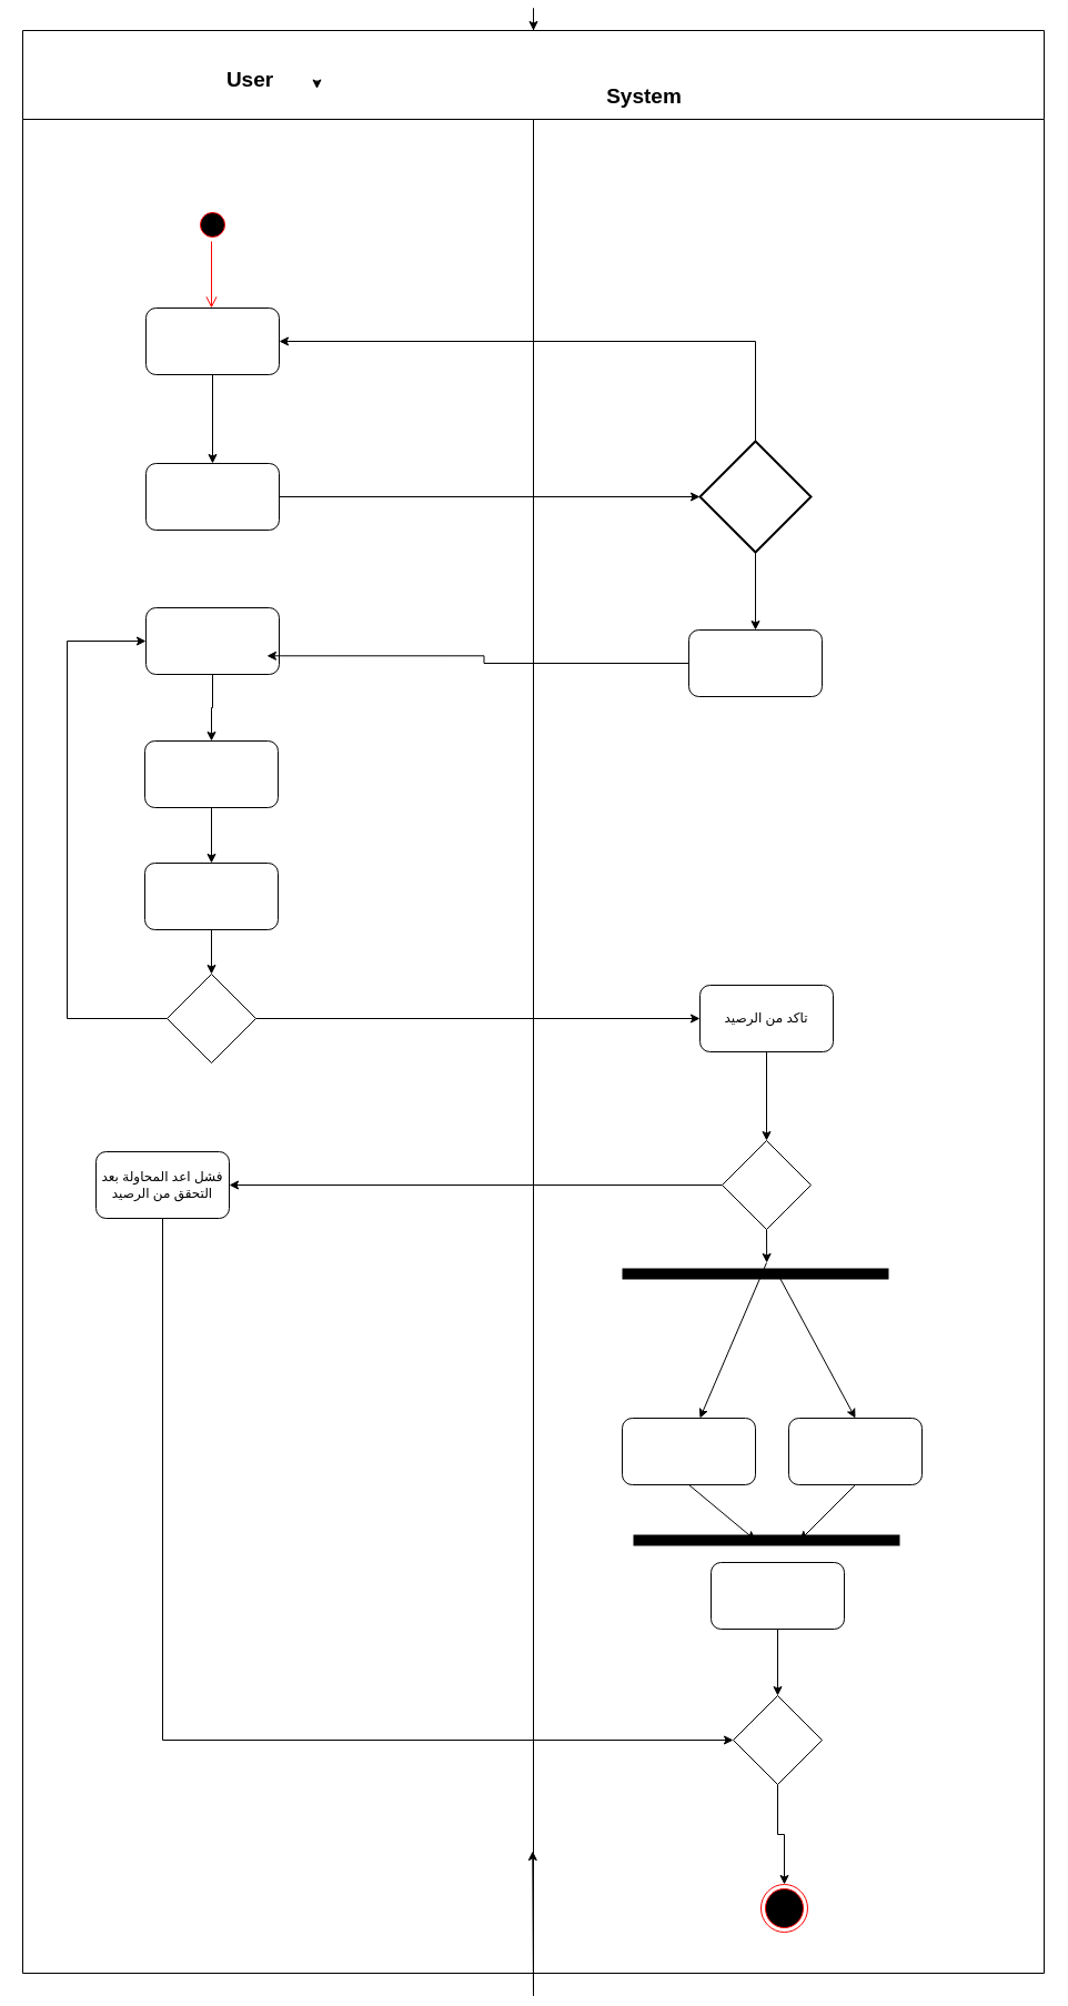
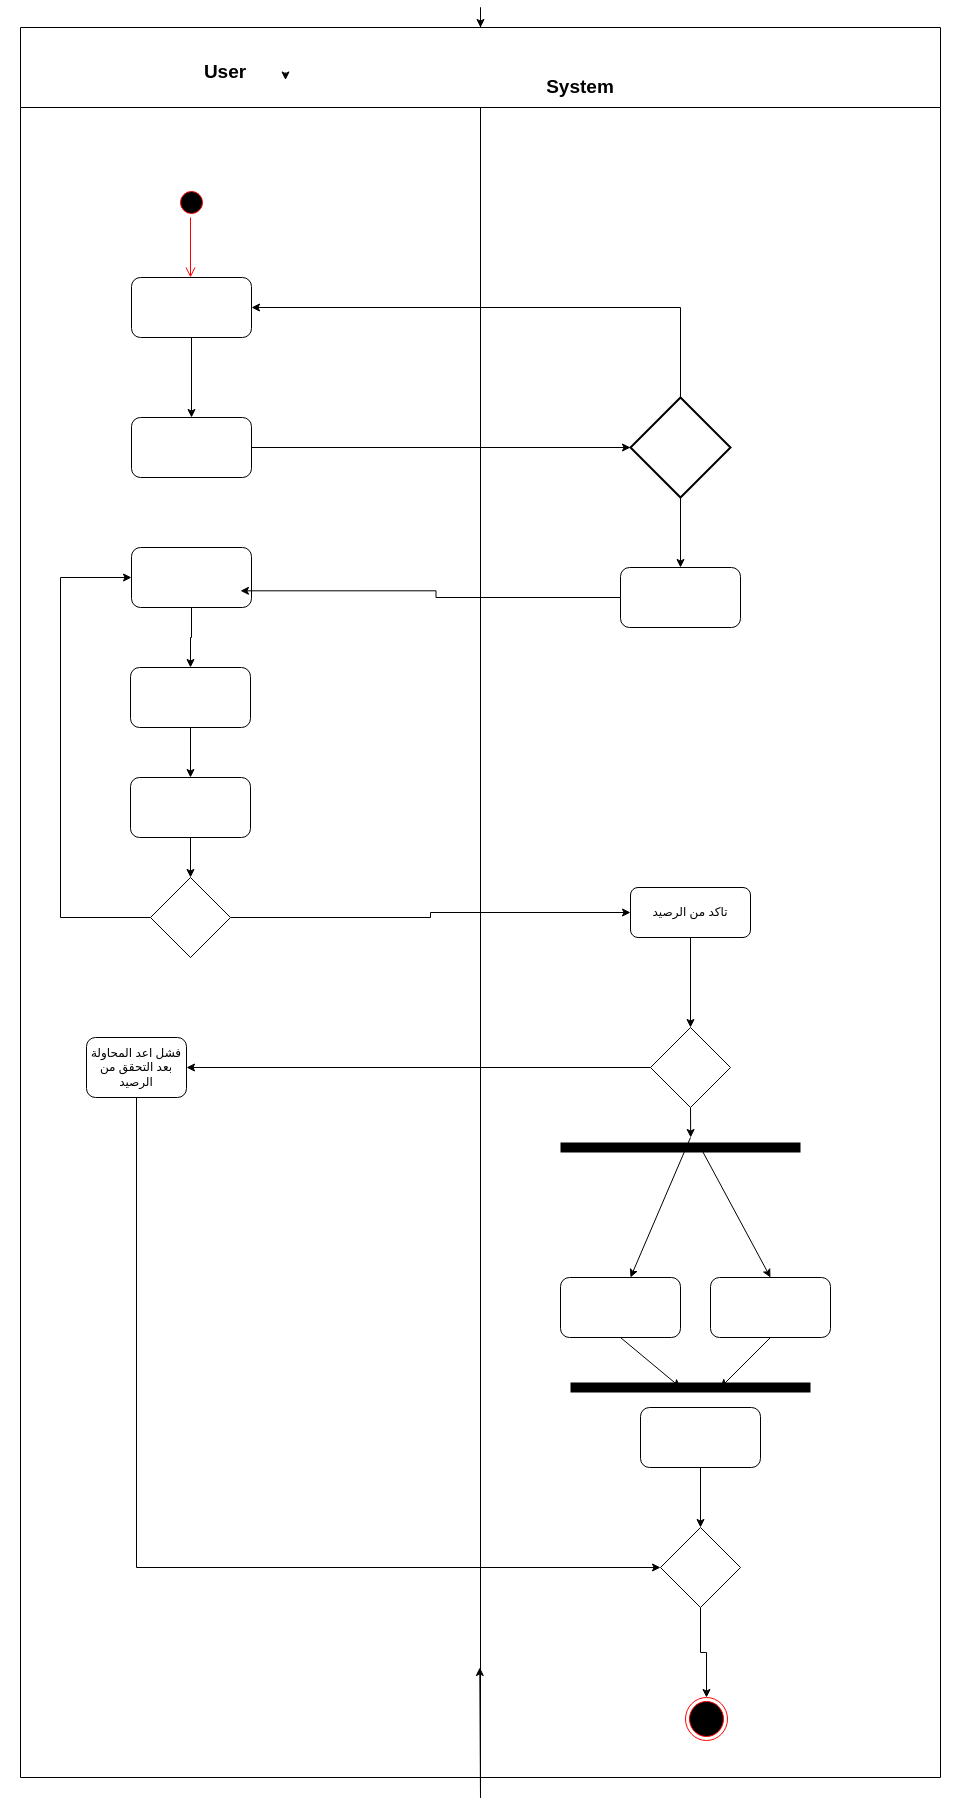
  <mxCell id="0" />
  <mxCell id="1" parent="0" />
  <mxCell id="2" style="edgeStyle=orthogonalEdgeStyle;rounded=0;orthogonalLoop=1;jettySize=auto;html=1;exitX=0.5;exitY=1;exitDx=0;exitDy=0;entryX=0.5;entryY=0;entryDx=0;entryDy=0;" edge="1" parent="1" source="4" target="4"><mxGeometry relative="1" as="geometry"><mxPoint x="490" y="1040" as="targetPoint" /></mxGeometry></mxCell>
  <mxCell id="3" style="edgeStyle=orthogonalEdgeStyle;rounded=0;orthogonalLoop=1;jettySize=auto;html=1;exitX=0.5;exitY=1;exitDx=0;exitDy=0;" edge="1" parent="1" source="4"><mxGeometry relative="1" as="geometry"><mxPoint x="479.273" y="1660" as="targetPoint" /></mxGeometry></mxCell>
  <mxCell id="4" value="" style="swimlane;startSize=80;" vertex="1" parent="1"><mxGeometry x="20" y="20" width="920" height="1750" as="geometry" /></mxCell>
  <mxCell id="5" value="&lt;span style=&quot;font-size: 19px;&quot;&gt;&lt;b&gt;User&lt;/b&gt;&lt;/span&gt;" style="text;html=1;align=center;verticalAlign=middle;whiteSpace=wrap;rounded=0;" vertex="1" parent="4"><mxGeometry x="145" y="30" width="120" height="30" as="geometry" /></mxCell>
  <mxCell id="6" value="&lt;span style=&quot;font-size: 19px;&quot;&gt;&lt;b&gt;System&lt;/b&gt;&lt;/span&gt;" style="text;html=1;align=center;verticalAlign=middle;whiteSpace=wrap;rounded=0;" vertex="1" parent="4"><mxGeometry x="500" y="45" width="120" height="30" as="geometry" /></mxCell>
  <mxCell id="7" style="edgeStyle=orthogonalEdgeStyle;rounded=0;orthogonalLoop=1;jettySize=auto;html=1;exitX=1;exitY=0.5;exitDx=0;exitDy=0;entryX=1;entryY=0.75;entryDx=0;entryDy=0;" edge="1" parent="4" source="5" target="5"><mxGeometry relative="1" as="geometry" /></mxCell>
  <mxCell id="8" value="" style="ellipse;html=1;shape=startState;fillColor=#000000;strokeColor=#ff0000;" vertex="1" parent="4"><mxGeometry x="156" y="160" width="30" height="30" as="geometry" /></mxCell>
  <mxCell id="9" value="" style="edgeStyle=orthogonalEdgeStyle;html=1;verticalAlign=bottom;endArrow=open;endSize=8;strokeColor=#ff0000;rounded=0;entryX=0.5;entryY=0;entryDx=0;entryDy=0;" edge="1" source="8" parent="4"><mxGeometry relative="1" as="geometry"><mxPoint x="170" y="250" as="targetPoint" /><Array as="points"><mxPoint x="171" y="250" /></Array></mxGeometry></mxCell>
  <mxCell id="10" style="edgeStyle=orthogonalEdgeStyle;rounded=0;orthogonalLoop=1;jettySize=auto;html=1;exitX=0.5;exitY=0;exitDx=0;exitDy=0;exitPerimeter=0;entryX=1;entryY=0.5;entryDx=0;entryDy=0;" edge="1" parent="4" source="12" target="16"><mxGeometry relative="1" as="geometry" /></mxCell>
  <mxCell id="11" style="edgeStyle=orthogonalEdgeStyle;rounded=0;orthogonalLoop=1;jettySize=auto;html=1;exitX=0.5;exitY=1;exitDx=0;exitDy=0;exitPerimeter=0;entryX=0.5;entryY=0;entryDx=0;entryDy=0;" edge="1" parent="4" source="12" target="21"><mxGeometry relative="1" as="geometry" /></mxCell>
  <mxCell id="12" value="" style="strokeWidth=2;html=1;shape=mxgraph.flowchart.decision;whiteSpace=wrap;" vertex="1" parent="4"><mxGeometry x="610" y="370" width="100" height="100" as="geometry" /></mxCell>
  <mxCell id="13" style="edgeStyle=orthogonalEdgeStyle;rounded=0;orthogonalLoop=1;jettySize=auto;html=1;exitX=1;exitY=0.5;exitDx=0;exitDy=0;entryX=0;entryY=0.5;entryDx=0;entryDy=0;" edge="1" parent="4" source="14" target="28"><mxGeometry relative="1" as="geometry" /></mxCell>
  <mxCell id="14" value="" style="rhombus;whiteSpace=wrap;html=1;" vertex="1" parent="4"><mxGeometry x="130" y="850" width="80" height="80" as="geometry" /></mxCell>
  <mxCell id="15" value="" style="edgeStyle=orthogonalEdgeStyle;rounded=0;orthogonalLoop=1;jettySize=auto;html=1;" edge="1" parent="4" source="16" target="18"><mxGeometry relative="1" as="geometry" /></mxCell>
  <mxCell id="16" value="" style="rounded=1;whiteSpace=wrap;html=1;" vertex="1" parent="4"><mxGeometry x="111" y="250" width="120" height="60" as="geometry" /></mxCell>
  <mxCell id="17" style="edgeStyle=orthogonalEdgeStyle;rounded=0;orthogonalLoop=1;jettySize=auto;html=1;exitX=1;exitY=0.5;exitDx=0;exitDy=0;" edge="1" parent="4" source="18" target="12"><mxGeometry relative="1" as="geometry" /></mxCell>
  <mxCell id="18" value="" style="rounded=1;whiteSpace=wrap;html=1;" vertex="1" parent="4"><mxGeometry x="111" y="390" width="120" height="60" as="geometry" /></mxCell>
  <mxCell id="19" style="edgeStyle=orthogonalEdgeStyle;rounded=0;orthogonalLoop=1;jettySize=auto;html=1;exitX=0.5;exitY=1;exitDx=0;exitDy=0;entryX=0.5;entryY=0;entryDx=0;entryDy=0;" edge="1" parent="4" source="20" target="24"><mxGeometry relative="1" as="geometry" /></mxCell>
  <mxCell id="20" value="" style="rounded=1;whiteSpace=wrap;html=1;" vertex="1" parent="4"><mxGeometry x="111" y="520" width="120" height="60" as="geometry" /></mxCell>
  <mxCell id="21" value="" style="rounded=1;whiteSpace=wrap;html=1;" vertex="1" parent="4"><mxGeometry x="600" y="540" width="120" height="60" as="geometry" /></mxCell>
  <mxCell id="22" style="edgeStyle=orthogonalEdgeStyle;rounded=0;orthogonalLoop=1;jettySize=auto;html=1;exitX=0;exitY=0.5;exitDx=0;exitDy=0;entryX=0.908;entryY=0.722;entryDx=0;entryDy=0;entryPerimeter=0;" edge="1" parent="4" source="21" target="20"><mxGeometry relative="1" as="geometry" /></mxCell>
  <mxCell id="23" style="edgeStyle=orthogonalEdgeStyle;rounded=0;orthogonalLoop=1;jettySize=auto;html=1;exitX=0.5;exitY=1;exitDx=0;exitDy=0;entryX=0.5;entryY=0;entryDx=0;entryDy=0;" edge="1" parent="4" source="24" target="26"><mxGeometry relative="1" as="geometry" /></mxCell>
  <mxCell id="24" value="" style="rounded=1;whiteSpace=wrap;html=1;" vertex="1" parent="4"><mxGeometry x="110" y="640" width="120" height="60" as="geometry" /></mxCell>
  <mxCell id="25" style="edgeStyle=orthogonalEdgeStyle;rounded=0;orthogonalLoop=1;jettySize=auto;html=1;exitX=0.5;exitY=1;exitDx=0;exitDy=0;entryX=0.5;entryY=0;entryDx=0;entryDy=0;" edge="1" parent="4" source="26" target="14"><mxGeometry relative="1" as="geometry" /></mxCell>
  <mxCell id="26" value="" style="rounded=1;whiteSpace=wrap;html=1;" vertex="1" parent="4"><mxGeometry x="110" y="750" width="120" height="60" as="geometry" /></mxCell>
  <mxCell id="27" style="edgeStyle=orthogonalEdgeStyle;rounded=0;orthogonalLoop=1;jettySize=auto;html=1;exitX=0.5;exitY=1;exitDx=0;exitDy=0;entryX=0.5;entryY=0;entryDx=0;entryDy=0;" edge="1" parent="4" source="28" target="32"><mxGeometry relative="1" as="geometry" /></mxCell>
- <mxCell id="28" value="تاكد من الرصيد" style="rounded=1;whiteSpace=wrap;html=1;" vertex="1" parent="4"><mxGeometry x="610" y="860" width="120" height="60" as="geometry" /></mxCell>
+ <mxCell id="28" value="تاكد من الرصيد" style="rounded=1;whiteSpace=wrap;html=1;" vertex="1" parent="4"><mxGeometry x="610" y="860" width="120" height="50" as="geometry" /></mxCell>
  <mxCell id="29" style="edgeStyle=orthogonalEdgeStyle;rounded=0;orthogonalLoop=1;jettySize=auto;html=1;exitX=0;exitY=0.5;exitDx=0;exitDy=0;entryX=0;entryY=0.5;entryDx=0;entryDy=0;" edge="1" parent="4" source="14" target="20"><mxGeometry relative="1" as="geometry"><mxPoint x="110" y="1000" as="sourcePoint" /><Array as="points"><mxPoint x="40" y="890" /><mxPoint x="40" y="550" /></Array></mxGeometry></mxCell>
  <mxCell id="30" style="edgeStyle=orthogonalEdgeStyle;rounded=0;orthogonalLoop=1;jettySize=auto;html=1;exitX=0.5;exitY=1;exitDx=0;exitDy=0;" edge="1" parent="4" source="32"><mxGeometry relative="1" as="geometry"><mxPoint x="670.182" y="1110" as="targetPoint" /></mxGeometry></mxCell>
  <mxCell id="31" style="edgeStyle=orthogonalEdgeStyle;rounded=0;orthogonalLoop=1;jettySize=auto;html=1;exitX=0;exitY=0.5;exitDx=0;exitDy=0;entryX=1;entryY=0.5;entryDx=0;entryDy=0;" edge="1" parent="4" source="32" target="41"><mxGeometry relative="1" as="geometry" /></mxCell>
  <mxCell id="32" value="" style="rhombus;whiteSpace=wrap;html=1;" vertex="1" parent="4"><mxGeometry x="630" y="1000" width="80" height="80" as="geometry" /></mxCell>
  <mxCell id="33" value="" style="endArrow=none;html=1;rounded=0;strokeWidth=10;" edge="1" parent="4"><mxGeometry relative="1" as="geometry"><mxPoint x="540" y="1120" as="sourcePoint" /><mxPoint x="780" y="1120" as="targetPoint" /><Array as="points"><mxPoint x="670" y="1120" /></Array></mxGeometry></mxCell>
  <mxCell id="34" value="" style="rounded=1;whiteSpace=wrap;html=1;" vertex="1" parent="4"><mxGeometry x="690" y="1250" width="120" height="60" as="geometry" /></mxCell>
  <mxCell id="35" value="" style="rounded=1;whiteSpace=wrap;html=1;" vertex="1" parent="4"><mxGeometry x="540" y="1250" width="120" height="60" as="geometry" /></mxCell>
  <mxCell id="36" value="" style="endArrow=none;html=1;rounded=0;strokeWidth=10;" edge="1" parent="4"><mxGeometry relative="1" as="geometry"><mxPoint x="550" y="1360" as="sourcePoint" /><mxPoint x="790" y="1360" as="targetPoint" /><Array as="points"><mxPoint x="650" y="1360" /></Array></mxGeometry></mxCell>
  <mxCell id="37" style="edgeStyle=orthogonalEdgeStyle;rounded=0;orthogonalLoop=1;jettySize=auto;html=1;exitX=0.5;exitY=1;exitDx=0;exitDy=0;entryX=0.5;entryY=0;entryDx=0;entryDy=0;" edge="1" parent="4" source="38" target="43"><mxGeometry relative="1" as="geometry" /></mxCell>
  <mxCell id="38" value="" style="rounded=1;whiteSpace=wrap;html=1;" vertex="1" parent="4"><mxGeometry x="620" y="1380" width="120" height="60" as="geometry" /></mxCell>
  <mxCell id="39" value="" style="ellipse;html=1;shape=endState;fillColor=#000000;strokeColor=#ff0000;" vertex="1" parent="4"><mxGeometry x="665" y="1670" width="42" height="43" as="geometry" /></mxCell>
  <mxCell id="40" style="edgeStyle=orthogonalEdgeStyle;rounded=0;orthogonalLoop=1;jettySize=auto;html=1;exitX=0.5;exitY=1;exitDx=0;exitDy=0;entryX=0;entryY=0.5;entryDx=0;entryDy=0;" edge="1" parent="4" source="41" target="43"><mxGeometry relative="1" as="geometry" /></mxCell>
- <mxCell id="41" value="فشل اعد المحاولة بعد التحقق من الرصيد" style="rounded=1;whiteSpace=wrap;html=1;" vertex="1" parent="4"><mxGeometry x="66" y="1010" width="120" height="60" as="geometry" /></mxCell>
+ <mxCell id="41" value="فشل اعد المحاولة بعد التحقق من الرصيد" style="rounded=1;whiteSpace=wrap;html=1;" vertex="1" parent="4"><mxGeometry x="66" y="1010" width="100" height="60" as="geometry" /></mxCell>
  <mxCell id="42" style="edgeStyle=orthogonalEdgeStyle;rounded=0;orthogonalLoop=1;jettySize=auto;html=1;exitX=0.5;exitY=1;exitDx=0;exitDy=0;entryX=0.5;entryY=0;entryDx=0;entryDy=0;" edge="1" parent="4" source="43" target="39"><mxGeometry relative="1" as="geometry" /></mxCell>
  <mxCell id="43" value="" style="rhombus;whiteSpace=wrap;html=1;" vertex="1" parent="4"><mxGeometry x="640" y="1500" width="80" height="80" as="geometry" /></mxCell>
  <mxCell id="44" value="" style="endArrow=classic;html=1;rounded=0;" edge="1" parent="1"><mxGeometry width="50" height="50" relative="1" as="geometry"><mxPoint x="700" y="1140" as="sourcePoint" /><mxPoint x="770" y="1270" as="targetPoint" /></mxGeometry></mxCell>
  <mxCell id="45" value="" style="endArrow=classic;html=1;rounded=0;" edge="1" parent="1"><mxGeometry width="50" height="50" relative="1" as="geometry"><mxPoint x="690" y="1130" as="sourcePoint" /><mxPoint x="630" y="1270" as="targetPoint" /><Array as="points" /></mxGeometry></mxCell>
  <mxCell id="46" value="" style="endArrow=classic;html=1;rounded=0;exitX=0.5;exitY=1;exitDx=0;exitDy=0;" edge="1" parent="1" source="34"><mxGeometry width="50" height="50" relative="1" as="geometry"><mxPoint x="710" y="1150" as="sourcePoint" /><mxPoint x="720" y="1380" as="targetPoint" /></mxGeometry></mxCell>
  <mxCell id="47" value="" style="endArrow=classic;html=1;rounded=0;exitX=0.5;exitY=1;exitDx=0;exitDy=0;" edge="1" parent="1" source="35"><mxGeometry width="50" height="50" relative="1" as="geometry"><mxPoint x="700" y="1140" as="sourcePoint" /><mxPoint x="680" y="1380" as="targetPoint" /><Array as="points" /></mxGeometry></mxCell>
